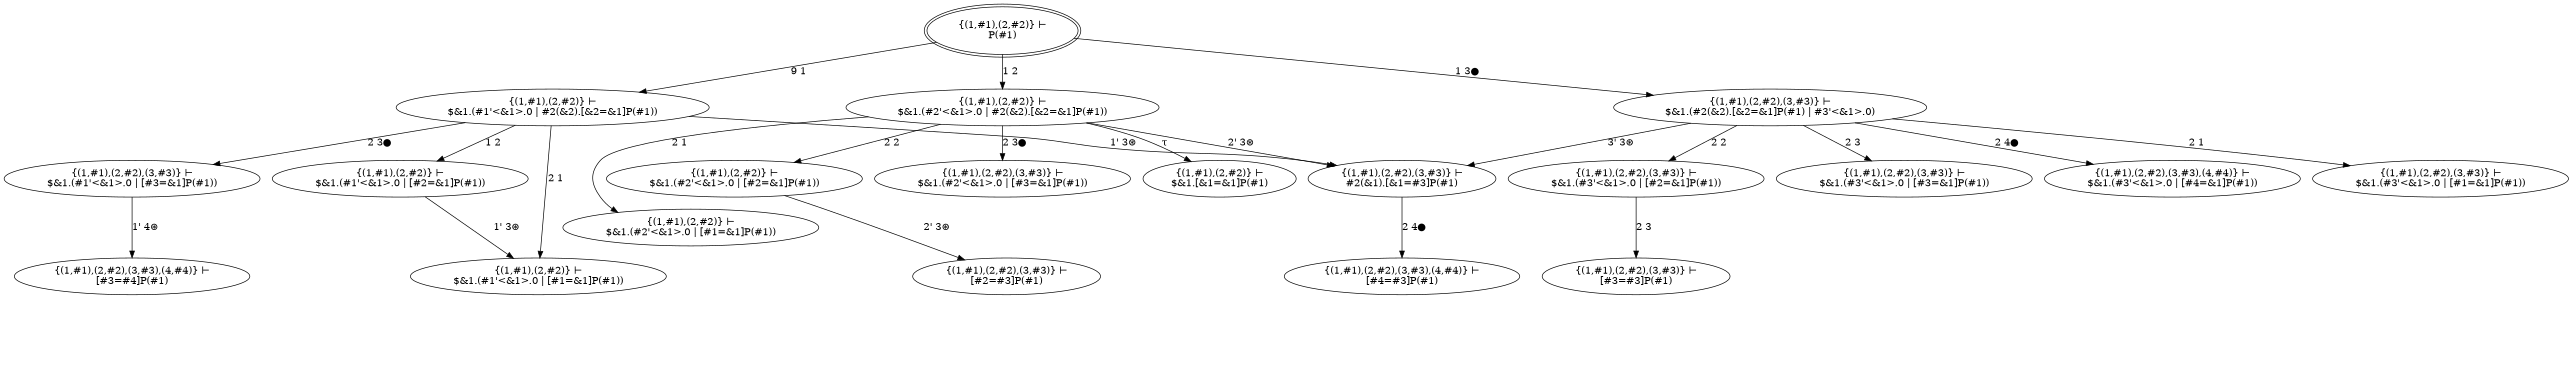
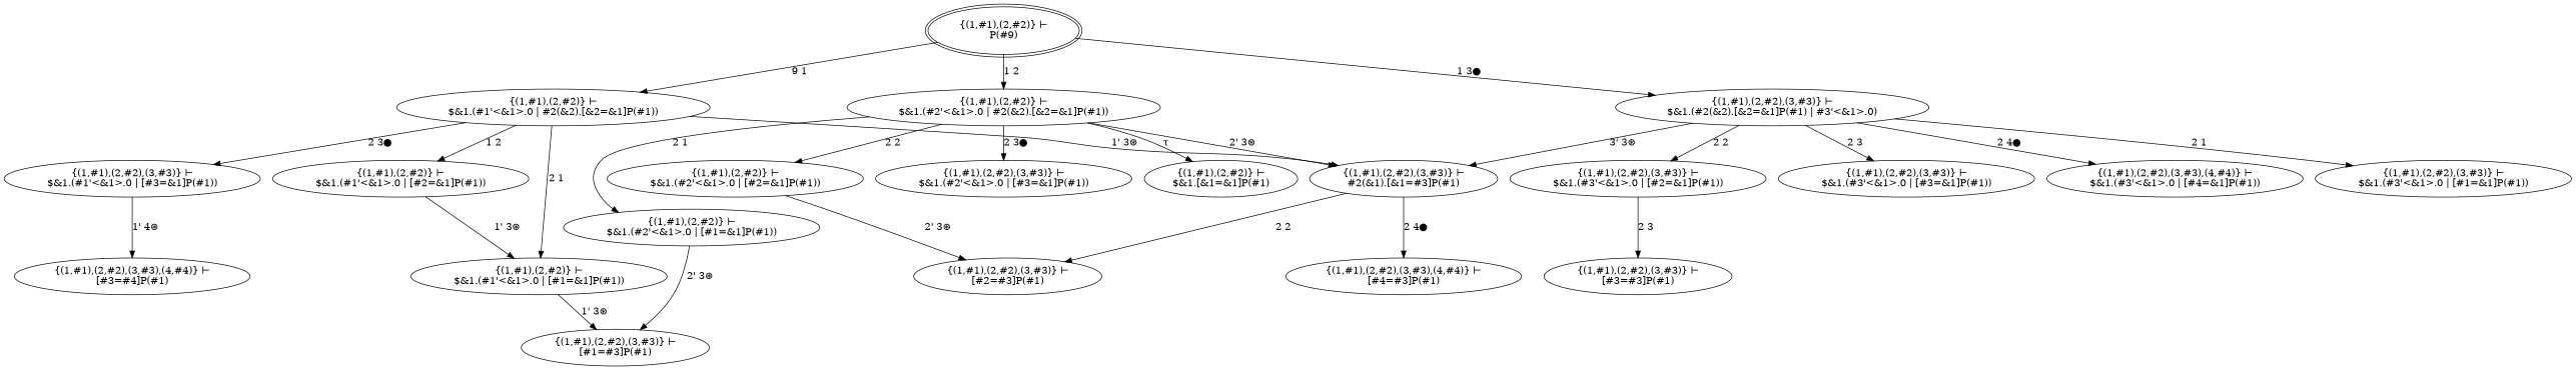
  digraph {
-   n1 [label="{(1,#1),(2,#2)} ⊢\nP(#1)" peripheries=2]
+   n1 [label="{(1,#1),(2,#2)} ⊢\nP(#9)" peripheries=2]
    n2 [label="{(1,#1),(2,#2)} ⊢\n$&1.(#1'<&1>.0 | #2(&2).[&2=&1]P(#1))"]
    n3 [label="{(1,#1),(2,#2)} ⊢\n$&1.(#2'<&1>.0 | #2(&2).[&2=&1]P(#1))"]
    n4 [label="{(1,#1),(2,#2),(3,#3)} ⊢\n$&1.(#2(&2).[&2=&1]P(#1) | #3'<&1>.0)"]
    n5 [label="{(1,#1),(2,#2),(3,#3)} ⊢\n#2(&1).[&1=#3]P(#1)"]
    n6 [label="{(1,#1),(2,#2)} ⊢\n$&1.(#1'<&1>.0 | [#1=&1]P(#1))"]
    n7 [label="{(1,#1),(2,#2)} ⊢\n$&1.(#1'<&1>.0 | [#2=&1]P(#1))"]
    n8 [label="{(1,#1),(2,#2),(3,#3)} ⊢\n$&1.(#1'<&1>.0 | [#3=&1]P(#1))"]
    n9 [label="{(1,#1),(2,#2)} ⊢\n$&1.(#2'<&1>.0 | [#1=&1]P(#1))"]
    n10 [label="{(1,#1),(2,#2)} ⊢\n$&1.(#2'<&1>.0 | [#2=&1]P(#1))"]
    n11 [label="{(1,#1),(2,#2),(3,#3)} ⊢\n$&1.(#2'<&1>.0 | [#3=&1]P(#1))"]
    n12 [label="{(1,#1),(2,#2)} ⊢\n$&1.[&1=&1]P(#1)"]
    n13 [label="{(1,#1),(2,#2),(3,#3)} ⊢\n$&1.(#3'<&1>.0 | [#1=&1]P(#1))"]
    n14 [label="{(1,#1),(2,#2),(3,#3)} ⊢\n$&1.(#3'<&1>.0 | [#2=&1]P(#1))"]
    n15 [label="{(1,#1),(2,#2),(3,#3)} ⊢\n$&1.(#3'<&1>.0 | [#3=&1]P(#1))"]
    n16 [label="{(1,#1),(2,#2),(3,#3),(4,#4)} ⊢\n$&1.(#3'<&1>.0 | [#4=&1]P(#1))"]
    n17 [label="{(1,#1),(2,#2),(3,#3)} ⊢\n[#2=#3]P(#1)"]
    n18 [label="{(1,#1),(2,#2),(3,#3),(4,#4)} ⊢\n[#4=#3]P(#1)"]
+   n19 [label="{(1,#1),(2,#2),(3,#3)} ⊢\n[#1=#3]P(#1)"]
    n20 [label="{(1,#1),(2,#2),(3,#3),(4,#4)} ⊢\n[#3=#4]P(#1)"]
    n21 [label="{(1,#1),(2,#2),(3,#3)} ⊢\n[#3=#3]P(#1)"]
    n1 -> n2 [label="9 1"]
    n1 -> n3 [label="1 2"]
    n1 -> n4 [label="1 3●"]
    n2 -> n5 [label="1' 3⊛"]
    n2 -> n6 [label="2 1"]
    n2 -> n7 [label="1 2"]
    n2 -> n8 [label="2 3●"]
    n3 -> n5 [label="2' 3⊛"]
    n3 -> n9 [label="2 1"]
    n3 -> n10 [label="2 2"]
    n3 -> n11 [label="2 3●"]
    n3 -> n12 [label="τ"]
    n4 -> n5 [label="3' 3⊛"]
    n4 -> n13 [label="2 1"]
    n4 -> n14 [label="2 2"]
    n4 -> n15 [label="2 3"]
    n4 -> n16 [label="2 4●"]
+   n5 -> n17 [label="2 2"]
    n5 -> n18 [label="2 4●"]
+   n6 -> n19 [label="1' 3⊛"]
    n7 -> n6 [label="1' 3⊛"]
    n8 -> n20 [label="1' 4⊛"]
+   n9 -> n19 [label="2' 3⊛"]
    n10 -> n17 [label="2' 3⊛"]
    n14 -> n21 [label="2 3"]
  }
